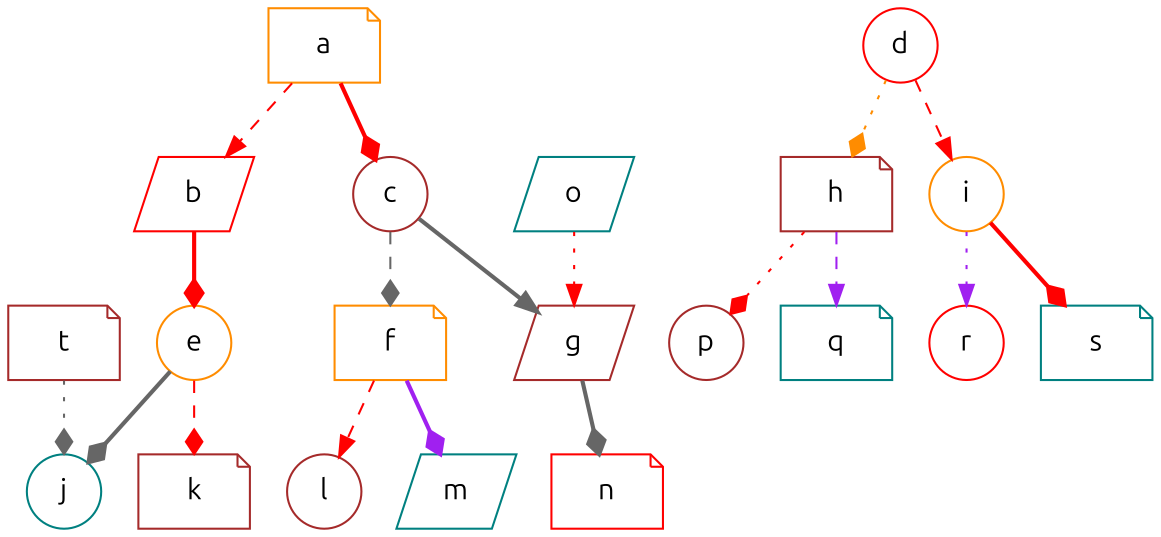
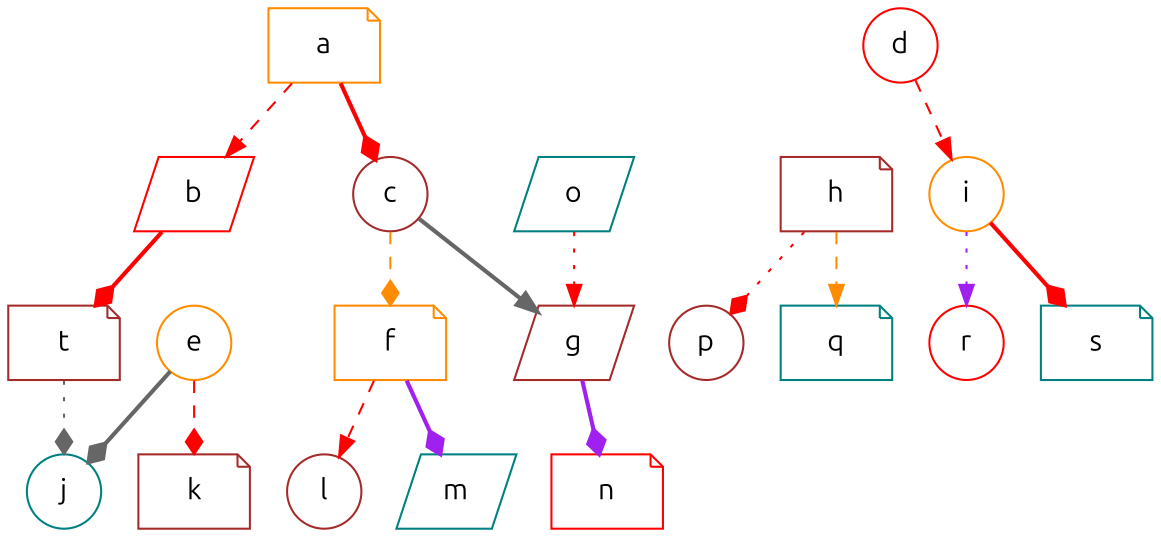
  digraph {
    fontname=Ubuntu
    node [Weight=3 color=brown fontname=Ubuntu shape=note]
    edge [Weight=4 arrowhead=diamond color=red fontname=Ubuntu style=bold]
    a [Weight=2 color=darkorange]
    b [color=red shape=parallelogram]
    c [Weight=10 shape=circle]
    e [Weight=5 color=darkorange shape=circle]
    f [Weight=2 color=darkorange]
    g [Weight=12 shape=parallelogram]
    d [Weight=4 color=red shape=circle]
    h [Weight=25]
    i [Weight=33 color=darkorange shape=circle]
    j [Weight=2 color=teal shape=circle]
    k [Weight=5]
    l [Weight=1 shape=circle]
    m [Weight=1 color=teal shape=parallelogram]
    n [Weight=23 color=red]
    p [Weight=4 shape=circle]
    q [color=teal]
    r [Weight=8 color=red shape=circle]
    s [color=teal]
    o [color=teal shape=parallelogram]
    t
    a -> b [arrowhead=normal style=dashed]
    a -> c [Weight=3]
-   b -> e [Weight=6]
-   c -> f [Weight=9 color=gray40 style=dashed]
+   b -> t [Weight=6]
+   c -> f [Weight=9 color=darkorange style=dashed]
    c -> g [Weight=13 arrowhead=normal color=gray40]
    e -> j [Weight=3 color=gray40]
    e -> k [style=dashed]
    f -> l [Weight=5 arrowhead=normal style=dashed]
    f -> m [Weight=23 color=purple]
-   g -> n [Weight=5 color=gray40]
-   d -> h [Weight=7 color=darkorange style=dotted]
+   g -> n [Weight=5 color=purple]
    d -> i [Weight=8 arrowhead=normal style=dashed]
    h -> p [Weight=2 style=dotted]
-   h -> q [arrowhead=normal color=purple style=dashed]
+   h -> q [arrowhead=normal color=darkorange style=dashed]
    i -> r [Weight=13 arrowhead=normal color=purple style=dotted]
    i -> s [Weight=7]
    o -> g [Weight=3 arrowhead=normal style=dotted]
    t -> j [Weight=9 color=gray40 style=dotted]
  }
